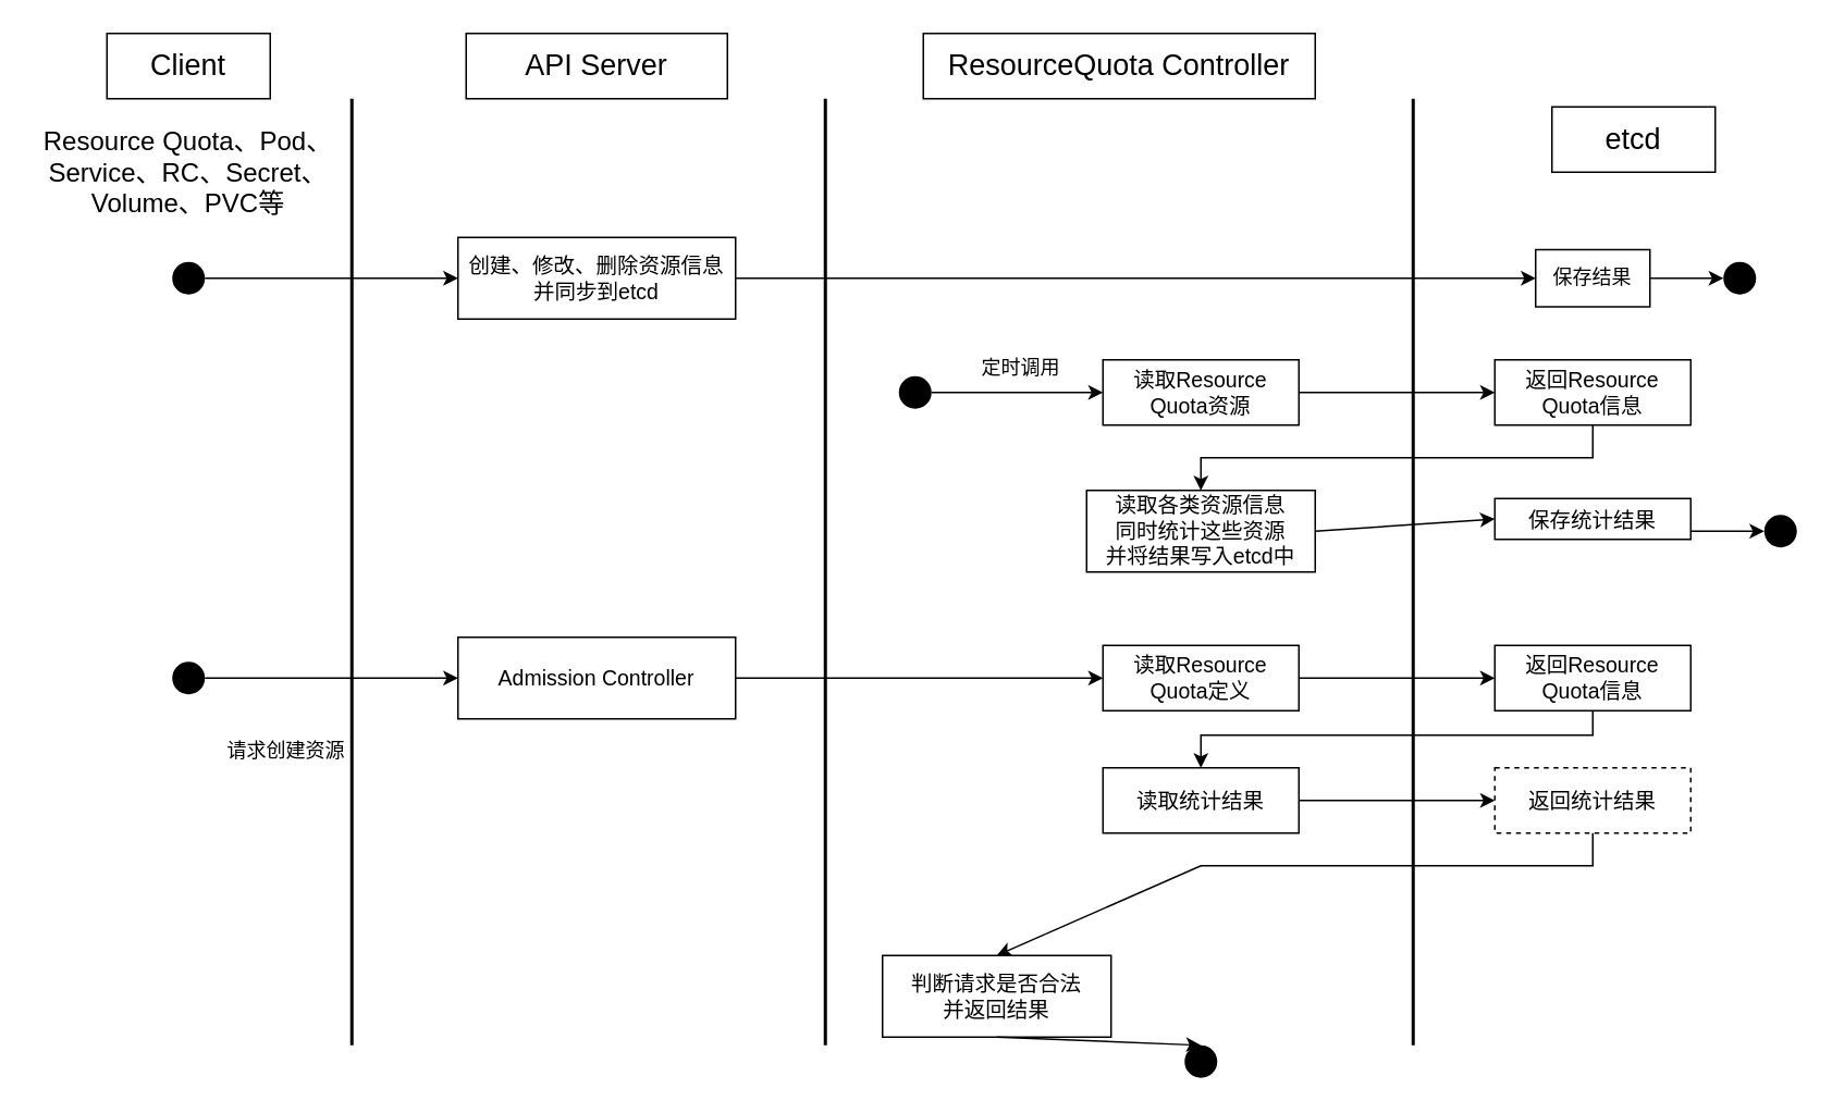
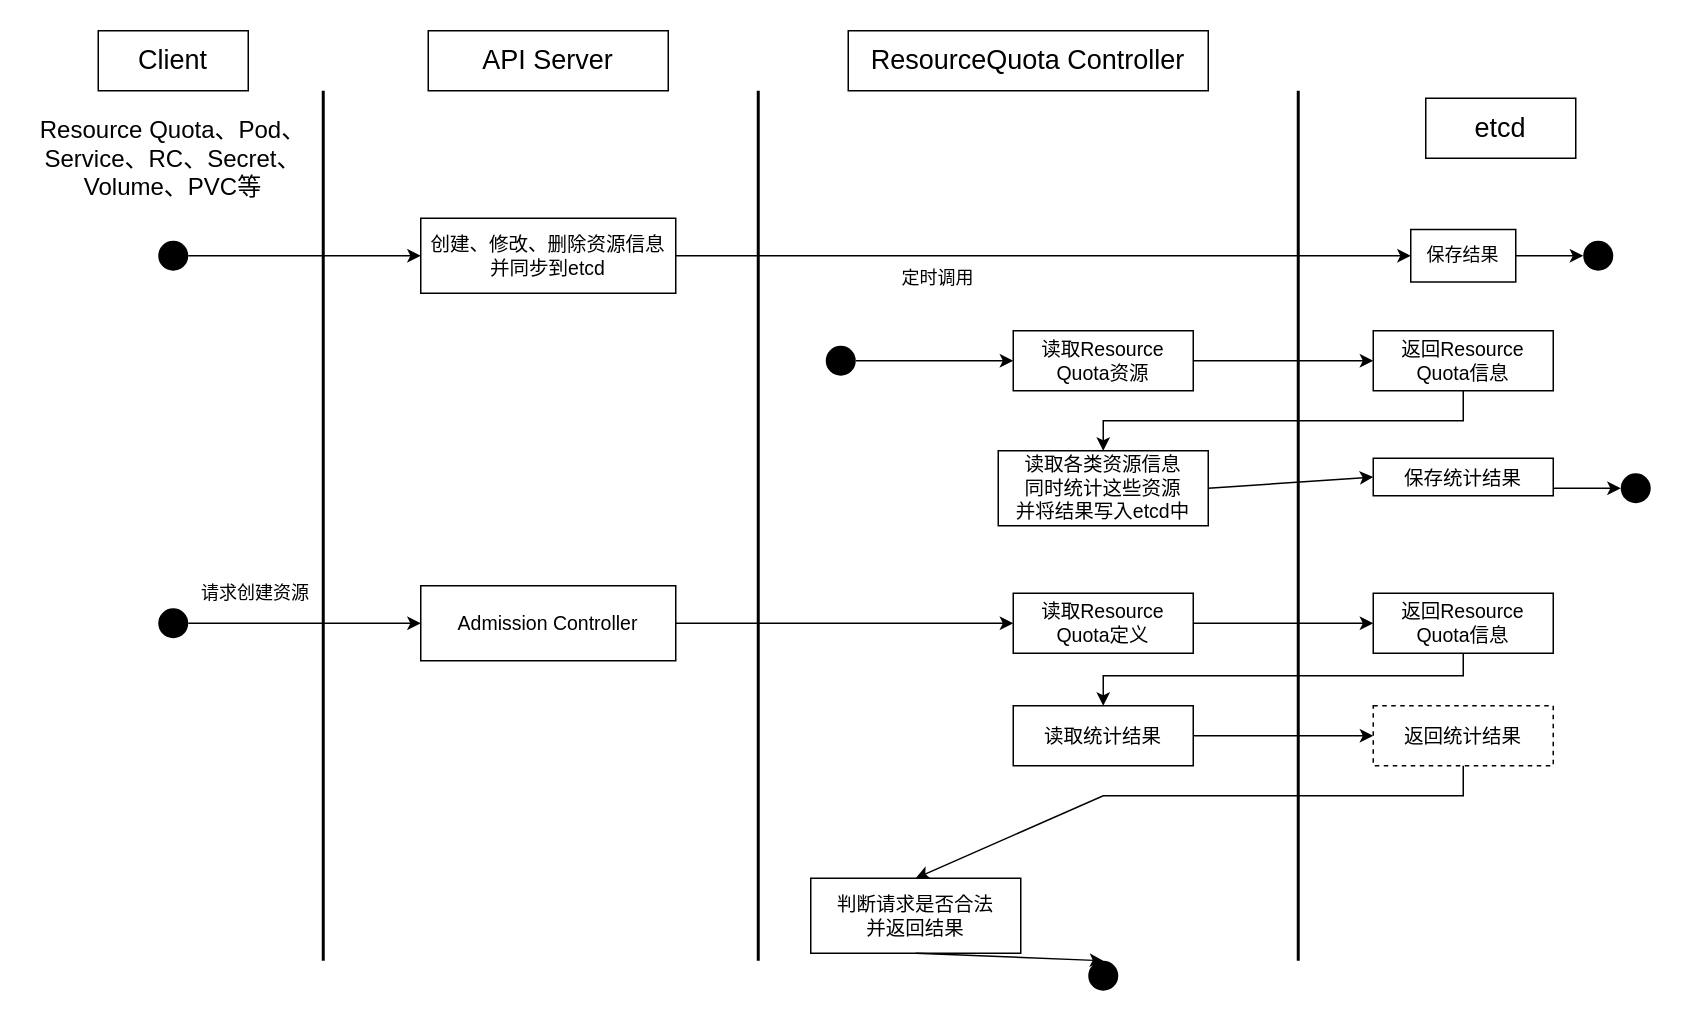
  <mxCell id="0" />
  <mxCell id="1" parent="0" />
  <mxCell id="2" value="" style="group" vertex="1" connectable="0" parent="1"><mxGeometry x="20" y="20" width="1080" height="640" as="geometry" /></mxCell>
  <mxCell id="3" value="&lt;font style=&quot;font-size: 18px;&quot;&gt;Client&lt;/font&gt;" style="rounded=0;whiteSpace=wrap;html=1;" vertex="1" parent="2"><mxGeometry x="45" width="100" height="40" as="geometry" /></mxCell>
  <mxCell id="4" value="&lt;font style=&quot;font-size: 18px;&quot;&gt;API Server&lt;/font&gt;" style="rounded=0;whiteSpace=wrap;html=1;" vertex="1" parent="2"><mxGeometry x="265" width="160" height="40" as="geometry" /></mxCell>
  <mxCell id="5" value="&lt;font style=&quot;font-size: 18px;&quot;&gt;ResourceQuota Controller&lt;/font&gt;" style="rounded=0;whiteSpace=wrap;html=1;" vertex="1" parent="2"><mxGeometry x="545" width="240" height="40" as="geometry" /></mxCell>
  <mxCell id="6" value="&lt;font style=&quot;font-size: 18px;&quot;&gt;etcd&lt;/font&gt;" style="rounded=0;whiteSpace=wrap;html=1;" vertex="1" parent="2"><mxGeometry x="930" y="45" width="100" height="40" as="geometry" /></mxCell>
  <mxCell id="7" value="" style="endArrow=none;html=1;rounded=0;strokeWidth=2;" edge="1" parent="2"><mxGeometry width="50" height="50" relative="1" as="geometry"><mxPoint x="195" y="620" as="sourcePoint" /><mxPoint x="195" y="40" as="targetPoint" /></mxGeometry></mxCell>
  <mxCell id="8" value="" style="endArrow=none;html=1;rounded=0;strokeWidth=2;" edge="1" parent="2"><mxGeometry width="50" height="50" relative="1" as="geometry"><mxPoint x="485" y="620" as="sourcePoint" /><mxPoint x="485" y="40" as="targetPoint" /></mxGeometry></mxCell>
  <mxCell id="9" value="" style="endArrow=none;html=1;rounded=0;strokeWidth=2;" edge="1" parent="2"><mxGeometry width="50" height="50" relative="1" as="geometry"><mxPoint x="845" y="620" as="sourcePoint" /><mxPoint x="845" y="40" as="targetPoint" /></mxGeometry></mxCell>
  <mxCell id="10" value="" style="ellipse;whiteSpace=wrap;html=1;strokeColor=none;fillColor=#000000;" vertex="1" parent="2"><mxGeometry x="85" y="140" width="20" height="20" as="geometry" /></mxCell>
  <mxCell id="11" value="&lt;font style=&quot;font-size: 16px;&quot;&gt;Resource Quota、Pod、Service、RC、Secret、Volume、PVC等&lt;/font&gt;" style="text;html=1;strokeColor=none;fillColor=none;align=center;verticalAlign=middle;whiteSpace=wrap;rounded=0;" vertex="1" parent="2"><mxGeometry y="70" width="190" height="30" as="geometry" /></mxCell>
  <mxCell id="12" value="&lt;font style=&quot;font-size: 13px;&quot;&gt;创建、修改、删除资源信息&lt;br&gt;并同步到etcd&lt;/font&gt;" style="rounded=0;whiteSpace=wrap;html=1;" vertex="1" parent="2"><mxGeometry x="260" y="125" width="170" height="50" as="geometry" /></mxCell>
  <mxCell id="13" value="" style="endArrow=classic;html=1;rounded=0;entryX=0;entryY=0.5;entryDx=0;entryDy=0;exitX=1;exitY=0.5;exitDx=0;exitDy=0;" edge="1" parent="2" source="10" target="12"><mxGeometry width="50" height="50" relative="1" as="geometry"><mxPoint x="165" y="220" as="sourcePoint" /><mxPoint x="215" y="170" as="targetPoint" /></mxGeometry></mxCell>
  <mxCell id="14" value="保存结果" style="rounded=0;whiteSpace=wrap;html=1;" vertex="1" parent="2"><mxGeometry x="920" y="132.5" width="70" height="35" as="geometry" /></mxCell>
  <mxCell id="15" value="" style="endArrow=classic;html=1;rounded=0;exitX=1;exitY=0.5;exitDx=0;exitDy=0;entryX=0;entryY=0.5;entryDx=0;entryDy=0;" edge="1" parent="2" source="12" target="14"><mxGeometry width="50" height="50" relative="1" as="geometry"><mxPoint x="595" y="180" as="sourcePoint" /><mxPoint x="645" y="130" as="targetPoint" /></mxGeometry></mxCell>
  <mxCell id="16" value="" style="endArrow=classic;html=1;rounded=0;exitX=1;exitY=0.5;exitDx=0;exitDy=0;" edge="1" parent="2" source="14"><mxGeometry width="50" height="50" relative="1" as="geometry"><mxPoint x="1015" y="170" as="sourcePoint" /><mxPoint x="1035" y="150" as="targetPoint" /></mxGeometry></mxCell>
  <mxCell id="17" value="" style="ellipse;whiteSpace=wrap;html=1;strokeColor=none;fillColor=#000000;" vertex="1" parent="2"><mxGeometry x="1035" y="140" width="20" height="20" as="geometry" /></mxCell>
  <mxCell id="18" value="" style="ellipse;whiteSpace=wrap;html=1;strokeColor=none;fillColor=#000000;" vertex="1" parent="2"><mxGeometry x="530" y="210" width="20" height="20" as="geometry" /></mxCell>
  <mxCell id="19" value="&lt;font style=&quot;font-size: 13px;&quot;&gt;读取Resource&lt;br&gt;Quota资源&lt;/font&gt;" style="rounded=0;whiteSpace=wrap;html=1;" vertex="1" parent="2"><mxGeometry x="655" y="200" width="120" height="40" as="geometry" /></mxCell>
  <mxCell id="20" value="" style="edgeStyle=orthogonalEdgeStyle;rounded=0;orthogonalLoop=1;jettySize=auto;html=1;" edge="1" parent="2" source="18" target="19"><mxGeometry relative="1" as="geometry" /></mxCell>
  <mxCell id="21" value="&lt;font style=&quot;font-size: 13px;&quot;&gt;返回Resource&lt;br&gt;Quota信息&lt;/font&gt;" style="rounded=0;whiteSpace=wrap;html=1;" vertex="1" parent="2"><mxGeometry x="895" y="200" width="120" height="40" as="geometry" /></mxCell>
  <mxCell id="22" value="" style="endArrow=classic;html=1;rounded=0;exitX=1;exitY=0.5;exitDx=0;exitDy=0;entryX=0;entryY=0.5;entryDx=0;entryDy=0;" edge="1" parent="2" source="19" target="21"><mxGeometry width="50" height="50" relative="1" as="geometry"><mxPoint x="825" y="260" as="sourcePoint" /><mxPoint x="875" y="210" as="targetPoint" /></mxGeometry></mxCell>
  <mxCell id="23" value="&lt;font style=&quot;font-size: 13px;&quot;&gt;读取各类资源信息&lt;br&gt;同时统计这些资源&lt;br&gt;并将结果写入etcd中&lt;br&gt;&lt;/font&gt;" style="rounded=0;whiteSpace=wrap;html=1;" vertex="1" parent="2"><mxGeometry x="645" y="280" width="140" height="50" as="geometry" /></mxCell>
  <mxCell id="24" value="&lt;span style=&quot;font-size: 13px;&quot;&gt;保存统计结果&lt;/span&gt;" style="rounded=0;whiteSpace=wrap;html=1;" vertex="1" parent="2"><mxGeometry x="895" y="285" width="120" height="25" as="geometry" /></mxCell>
  <mxCell id="25" value="" style="endArrow=classic;html=1;rounded=0;exitX=1;exitY=0.5;exitDx=0;exitDy=0;" edge="1" parent="2"><mxGeometry width="50" height="50" relative="1" as="geometry"><mxPoint x="1015" y="305" as="sourcePoint" /><mxPoint x="1060" y="305" as="targetPoint" /></mxGeometry></mxCell>
  <mxCell id="26" value="" style="ellipse;whiteSpace=wrap;html=1;strokeColor=none;fillColor=#000000;" vertex="1" parent="2"><mxGeometry x="1060" y="295" width="20" height="20" as="geometry" /></mxCell>
  <mxCell id="27" value="" style="endArrow=classic;html=1;rounded=0;entryX=0;entryY=0.5;entryDx=0;entryDy=0;exitX=1;exitY=0.5;exitDx=0;exitDy=0;" edge="1" parent="2" source="23" target="24"><mxGeometry width="50" height="50" relative="1" as="geometry"><mxPoint x="825" y="340" as="sourcePoint" /><mxPoint x="875" y="290" as="targetPoint" /></mxGeometry></mxCell>
  <mxCell id="28" value="" style="endArrow=classic;html=1;rounded=0;exitX=0.5;exitY=1;exitDx=0;exitDy=0;entryX=0.5;entryY=0;entryDx=0;entryDy=0;" edge="1" parent="2" source="21" target="23"><mxGeometry width="50" height="50" relative="1" as="geometry"><mxPoint x="815" y="300" as="sourcePoint" /><mxPoint x="865" y="250" as="targetPoint" /><Array as="points"><mxPoint x="955" y="260" /><mxPoint x="835" y="260" /><mxPoint x="775" y="260" /><mxPoint x="745" y="260" /><mxPoint x="715" y="260" /></Array></mxGeometry></mxCell>
- <mxCell id="29" value="定时调用" style="text;html=1;strokeColor=none;fillColor=none;align=center;verticalAlign=middle;whiteSpace=wrap;rounded=0;" vertex="1" parent="2"><mxGeometry x="575" y="190" width="60" height="30" as="geometry" /></mxCell>
+ <mxCell id="29" value="定时调用" style="text;html=1;strokeColor=none;fillColor=none;align=center;verticalAlign=middle;whiteSpace=wrap;rounded=0;" vertex="1" parent="2"><mxGeometry x="575" y="150" width="60" height="30" as="geometry" /></mxCell>
  <mxCell id="30" value="" style="ellipse;whiteSpace=wrap;html=1;strokeColor=none;fillColor=#000000;" vertex="1" parent="2"><mxGeometry x="85" y="385" width="20" height="20" as="geometry" /></mxCell>
  <mxCell id="31" value="&lt;span style=&quot;font-size: 13px;&quot;&gt;Admission Controller&lt;/span&gt;" style="rounded=0;whiteSpace=wrap;html=1;" vertex="1" parent="2"><mxGeometry x="260" y="370" width="170" height="50" as="geometry" /></mxCell>
  <mxCell id="32" value="" style="endArrow=classic;html=1;rounded=0;entryX=0;entryY=0.5;entryDx=0;entryDy=0;exitX=1;exitY=0.5;exitDx=0;exitDy=0;" edge="1" parent="2" source="30" target="31"><mxGeometry width="50" height="50" relative="1" as="geometry"><mxPoint x="165" y="465" as="sourcePoint" /><mxPoint x="215" y="415" as="targetPoint" /></mxGeometry></mxCell>
  <mxCell id="33" value="&lt;font style=&quot;font-size: 13px;&quot;&gt;读取统计结果&lt;/font&gt;" style="rounded=0;whiteSpace=wrap;html=1;" vertex="1" parent="2"><mxGeometry x="655" y="450" width="120" height="40" as="geometry" /></mxCell>
  <mxCell id="34" value="" style="endArrow=classic;html=1;rounded=0;exitX=1;exitY=0.5;exitDx=0;exitDy=0;entryX=0;entryY=0.5;entryDx=0;entryDy=0;" edge="1" parent="2" source="33"><mxGeometry width="50" height="50" relative="1" as="geometry"><mxPoint x="825" y="510" as="sourcePoint" /><mxPoint x="895" y="470" as="targetPoint" /></mxGeometry></mxCell>
  <mxCell id="35" value="&lt;font style=&quot;font-size: 13px;&quot;&gt;判断请求是否合法&lt;br&gt;并返回结果&lt;br&gt;&lt;/font&gt;" style="rounded=0;whiteSpace=wrap;html=1;" vertex="1" parent="2"><mxGeometry x="520" y="565" width="140" height="50" as="geometry" /></mxCell>
  <mxCell id="36" value="&lt;span style=&quot;font-size: 13px;&quot;&gt;返回统计结果&lt;/span&gt;" style="rounded=0;whiteSpace=wrap;html=1;dashed=1;" vertex="1" parent="2"><mxGeometry x="895" y="450" width="120" height="40" as="geometry" /></mxCell>
  <mxCell id="37" value="" style="endArrow=classic;html=1;rounded=0;exitX=0.5;exitY=1;exitDx=0;exitDy=0;" edge="1" parent="2" source="35"><mxGeometry width="50" height="50" relative="1" as="geometry"><mxPoint x="682.5" y="630" as="sourcePoint" /><mxPoint x="715" y="620" as="targetPoint" /></mxGeometry></mxCell>
  <mxCell id="38" value="" style="ellipse;whiteSpace=wrap;html=1;strokeColor=none;fillColor=#000000;" vertex="1" parent="2"><mxGeometry x="705" y="620" width="20" height="20" as="geometry" /></mxCell>
  <mxCell id="39" value="" style="endArrow=classic;html=1;rounded=0;exitX=0.5;exitY=1;exitDx=0;exitDy=0;entryX=0.5;entryY=0;entryDx=0;entryDy=0;" edge="1" parent="2" target="35"><mxGeometry width="50" height="50" relative="1" as="geometry"><mxPoint x="955" y="490" as="sourcePoint" /><mxPoint x="865" y="500" as="targetPoint" /><Array as="points"><mxPoint x="955" y="510" /><mxPoint x="835" y="510" /><mxPoint x="775" y="510" /><mxPoint x="745" y="510" /><mxPoint x="715" y="510" /></Array></mxGeometry></mxCell>
- <mxCell id="40" value="请求创建资源" style="text;html=1;strokeColor=none;fillColor=none;align=center;verticalAlign=middle;whiteSpace=wrap;rounded=0;" vertex="1" parent="2"><mxGeometry x="115" y="425" width="80" height="30" as="geometry" /></mxCell>
+ <mxCell id="40" value="请求创建资源" style="text;html=1;strokeColor=none;fillColor=none;align=center;verticalAlign=middle;whiteSpace=wrap;rounded=0;" vertex="1" parent="2"><mxGeometry x="110" y="360" width="80" height="30" as="geometry" /></mxCell>
  <mxCell id="41" value="&lt;font style=&quot;font-size: 13px;&quot;&gt;读取Resource&lt;br&gt;Quota定义&lt;/font&gt;" style="rounded=0;whiteSpace=wrap;html=1;" vertex="1" parent="2"><mxGeometry x="655" y="375" width="120" height="40" as="geometry" /></mxCell>
  <mxCell id="42" value="" style="endArrow=classic;html=1;rounded=0;exitX=1;exitY=0.5;exitDx=0;exitDy=0;entryX=0;entryY=0.5;entryDx=0;entryDy=0;" edge="1" parent="2" source="31" target="41"><mxGeometry width="50" height="50" relative="1" as="geometry"><mxPoint x="465" y="420" as="sourcePoint" /><mxPoint x="515" y="370" as="targetPoint" /></mxGeometry></mxCell>
  <mxCell id="43" value="" style="endArrow=classic;html=1;rounded=0;entryX=0;entryY=0.5;entryDx=0;entryDy=0;exitX=1;exitY=0.5;exitDx=0;exitDy=0;" edge="1" parent="2" source="41" target="44"><mxGeometry width="50" height="50" relative="1" as="geometry"><mxPoint x="815" y="420" as="sourcePoint" /><mxPoint x="865" y="370" as="targetPoint" /></mxGeometry></mxCell>
  <mxCell id="44" value="&lt;font style=&quot;font-size: 13px;&quot;&gt;返回Resource&lt;br&gt;Quota信息&lt;/font&gt;" style="rounded=0;whiteSpace=wrap;html=1;" vertex="1" parent="2"><mxGeometry x="895" y="375" width="120" height="40" as="geometry" /></mxCell>
  <mxCell id="45" value="" style="endArrow=classic;html=1;rounded=0;entryX=0.5;entryY=0;entryDx=0;entryDy=0;exitX=0.5;exitY=1;exitDx=0;exitDy=0;" edge="1" parent="2" source="44" target="33"><mxGeometry width="50" height="50" relative="1" as="geometry"><mxPoint x="955" y="420" as="sourcePoint" /><mxPoint x="715" y="450" as="targetPoint" /><Array as="points"><mxPoint x="955" y="430" /><mxPoint x="835" y="430" /><mxPoint x="775" y="430" /><mxPoint x="745" y="430" /><mxPoint x="715" y="430" /></Array></mxGeometry></mxCell>
